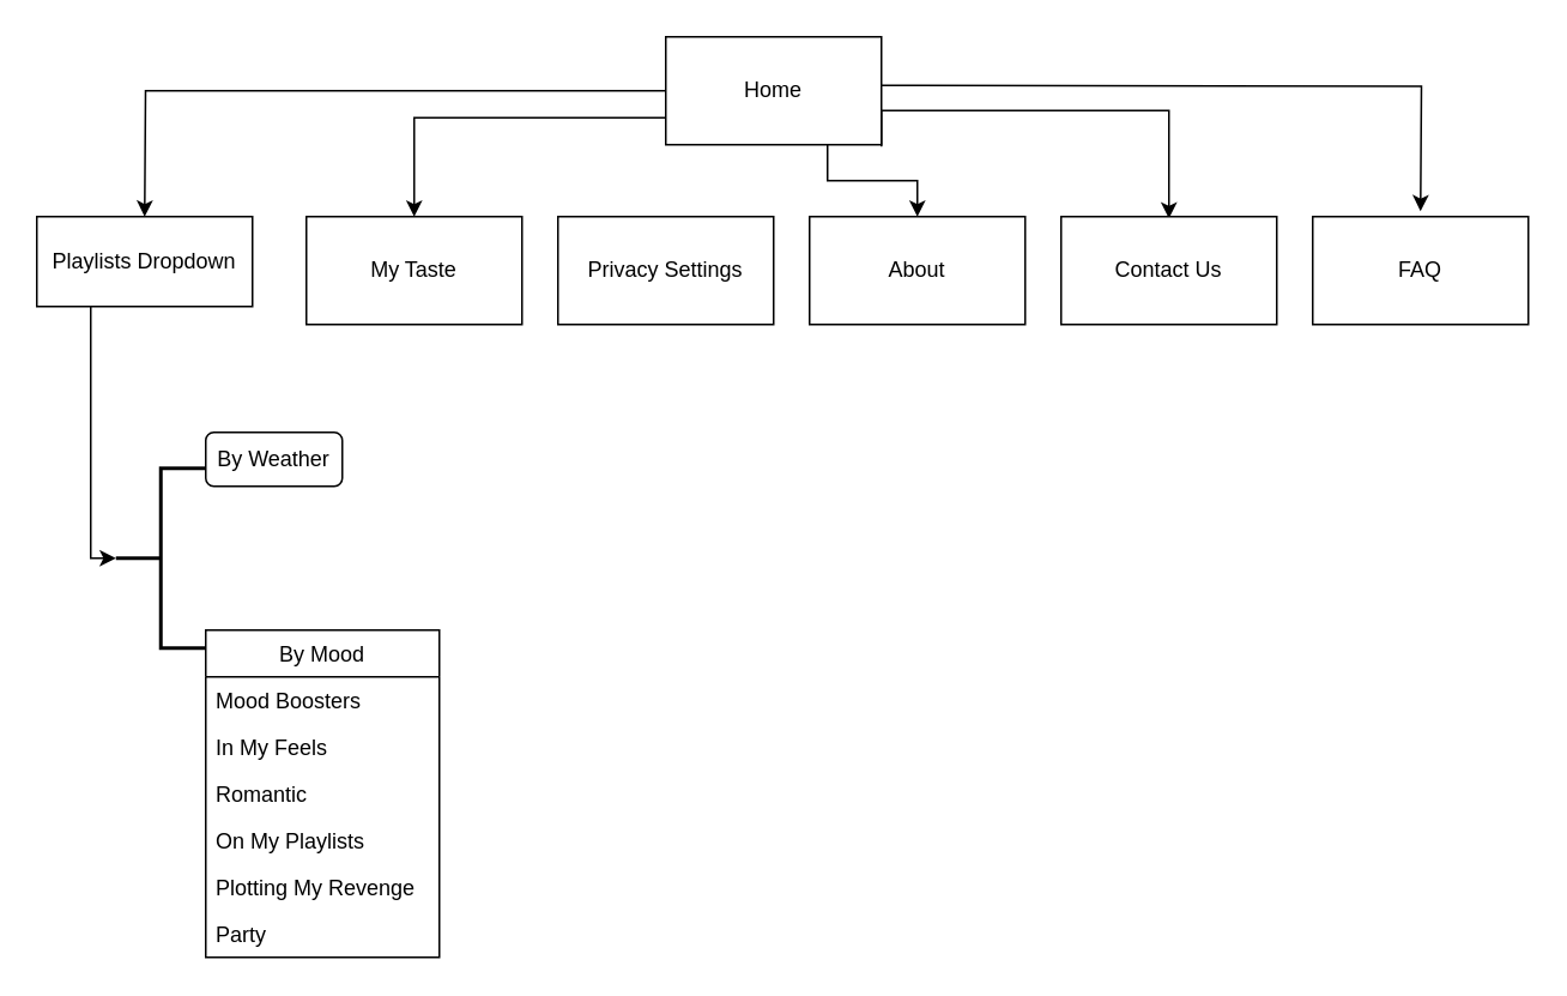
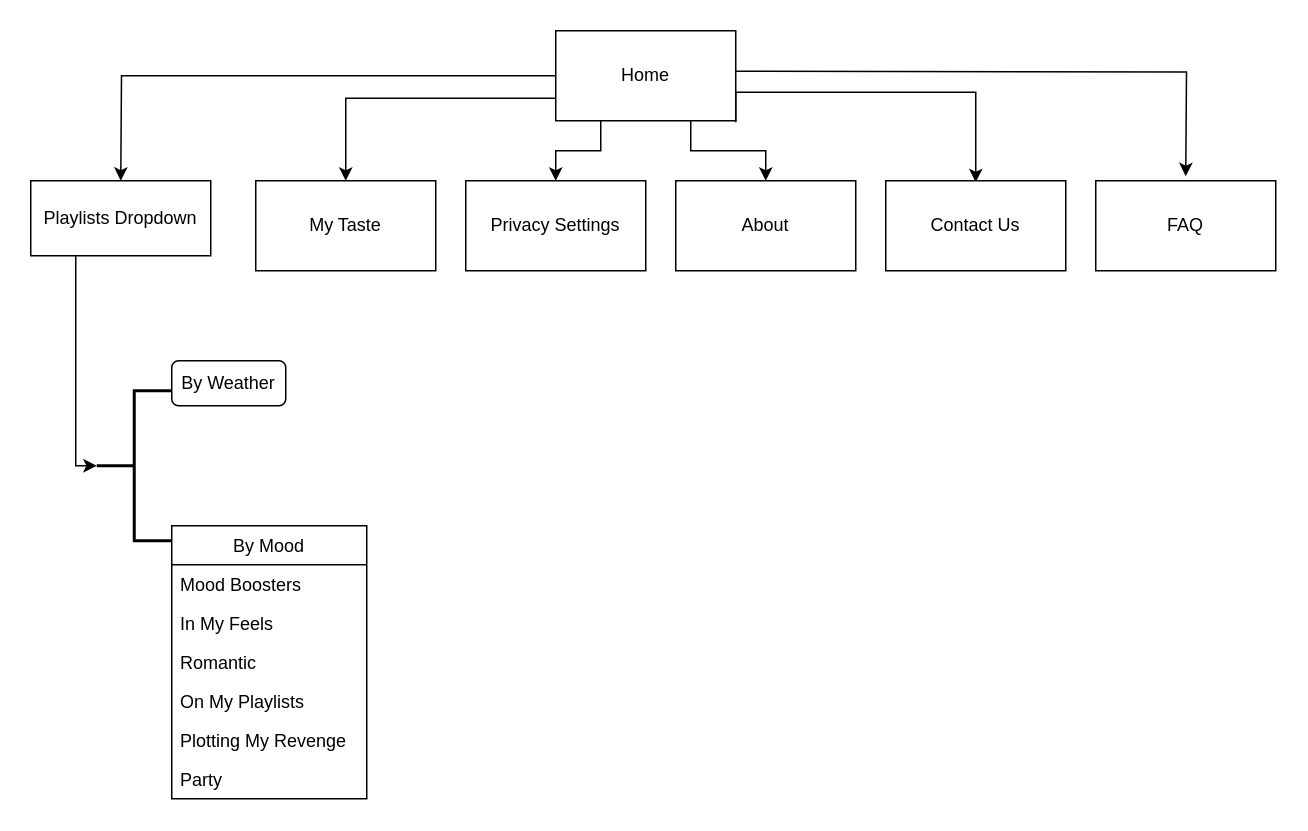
  <mxCell id="0" />
  <mxCell id="1" parent="0" />
  <mxCell id="2" style="edgeStyle=orthogonalEdgeStyle;rounded=0;orthogonalLoop=1;jettySize=auto;html=1;entryX=0.5;entryY=0;entryDx=0;entryDy=0;exitX=0.75;exitY=1;exitDx=0;exitDy=0;" edge="1" parent="1" source="8" target="9"><mxGeometry relative="1" as="geometry" /></mxCell>
+ <mxCell id="3" style="edgeStyle=orthogonalEdgeStyle;rounded=0;orthogonalLoop=1;jettySize=auto;html=1;exitX=0.25;exitY=1;exitDx=0;exitDy=0;entryX=0.5;entryY=0;entryDx=0;entryDy=0;" edge="1" parent="1" source="8" target="10"><mxGeometry relative="1" as="geometry" /></mxCell>
  <mxCell id="4" style="edgeStyle=orthogonalEdgeStyle;rounded=0;orthogonalLoop=1;jettySize=auto;html=1;entryX=0.5;entryY=0;entryDx=0;entryDy=0;" edge="1" parent="1" source="8"><mxGeometry relative="1" as="geometry"><mxPoint x="80" y="120" as="targetPoint" /></mxGeometry></mxCell>
  <mxCell id="5" style="edgeStyle=orthogonalEdgeStyle;rounded=0;orthogonalLoop=1;jettySize=auto;html=1;exitX=1;exitY=0.5;exitDx=0;exitDy=0;entryX=0.5;entryY=0;entryDx=0;entryDy=0;" edge="1" parent="1"><mxGeometry relative="1" as="geometry"><mxPoint x="490" y="47" as="sourcePoint" /><mxPoint x="790" y="117" as="targetPoint" /></mxGeometry></mxCell>
  <mxCell id="6" style="edgeStyle=orthogonalEdgeStyle;rounded=0;orthogonalLoop=1;jettySize=auto;html=1;exitX=1;exitY=1;exitDx=0;exitDy=0;" edge="1" parent="1"><mxGeometry relative="1" as="geometry"><mxPoint x="490" y="81" as="sourcePoint" /><mxPoint x="650" y="121" as="targetPoint" /><Array as="points"><mxPoint x="490" y="61" /><mxPoint x="650" y="61" /></Array></mxGeometry></mxCell>
  <mxCell id="7" style="edgeStyle=orthogonalEdgeStyle;rounded=0;orthogonalLoop=1;jettySize=auto;html=1;exitX=0;exitY=0.75;exitDx=0;exitDy=0;entryX=0.5;entryY=0;entryDx=0;entryDy=0;" edge="1" parent="1" source="8" target="14"><mxGeometry relative="1" as="geometry" /></mxCell>
  <mxCell id="8" value="Home" style="rounded=0;whiteSpace=wrap;html=1;" vertex="1" parent="1"><mxGeometry x="370" y="20" width="120" height="60" as="geometry" /></mxCell>
  <mxCell id="9" value="About" style="rounded=0;whiteSpace=wrap;html=1;" vertex="1" parent="1"><mxGeometry x="450" y="120" width="120" height="60" as="geometry" /></mxCell>
  <mxCell id="10" value="Privacy Settings" style="rounded=0;whiteSpace=wrap;html=1;" vertex="1" parent="1"><mxGeometry x="310" y="120" width="120" height="60" as="geometry" /></mxCell>
  <mxCell id="11" value="Contact Us" style="rounded=0;whiteSpace=wrap;html=1;" vertex="1" parent="1"><mxGeometry x="590" y="120" width="120" height="60" as="geometry" /></mxCell>
  <mxCell id="12" value="FAQ" style="rounded=0;whiteSpace=wrap;html=1;" vertex="1" parent="1"><mxGeometry x="730" y="120" width="120" height="60" as="geometry" /></mxCell>
  <mxCell id="13" style="edgeStyle=orthogonalEdgeStyle;rounded=0;orthogonalLoop=1;jettySize=auto;html=1;exitX=0.5;exitY=1;exitDx=0;exitDy=0;" edge="1" parent="1" source="10" target="10"><mxGeometry relative="1" as="geometry" /></mxCell>
  <mxCell id="14" value="My Taste" style="rounded=0;whiteSpace=wrap;html=1;" vertex="1" parent="1"><mxGeometry x="170" y="120" width="120" height="60" as="geometry" /></mxCell>
  <mxCell id="15" style="edgeStyle=orthogonalEdgeStyle;rounded=0;orthogonalLoop=1;jettySize=auto;html=1;exitX=0.25;exitY=1;exitDx=0;exitDy=0;entryX=0;entryY=0.5;entryDx=0;entryDy=0;entryPerimeter=0;" edge="1" parent="1" source="16" target="17"><mxGeometry relative="1" as="geometry"><Array as="points"><mxPoint x="50" y="310" /></Array></mxGeometry></mxCell>
  <mxCell id="16" value="Playlists Dropdown" style="rounded=0;whiteSpace=wrap;html=1;" vertex="1" parent="1"><mxGeometry x="20" y="120" width="120" height="50" as="geometry" /></mxCell>
  <mxCell id="17" value="" style="strokeWidth=2;html=1;shape=mxgraph.flowchart.annotation_2;align=left;labelPosition=right;pointerEvents=1;" vertex="1" parent="1"><mxGeometry x="64" y="260" width="50" height="100" as="geometry" /></mxCell>
  <mxCell id="18" value="By Weather" style="whiteSpace=wrap;html=1;rounded=1;" vertex="1" parent="1"><mxGeometry x="114" y="240" width="76" height="30" as="geometry" /></mxCell>
  <mxCell id="19" value="By Mood" style="swimlane;fontStyle=0;childLayout=stackLayout;horizontal=1;startSize=26;fillColor=none;horizontalStack=0;resizeParent=1;resizeParentMax=0;resizeLast=0;collapsible=1;marginBottom=0;" vertex="1" parent="1"><mxGeometry x="114" y="350" width="130" height="182" as="geometry"><mxRectangle x="104" y="350" width="80" height="26" as="alternateBounds" /></mxGeometry></mxCell>
  <mxCell id="20" value="Mood Boosters" style="text;strokeColor=none;fillColor=none;align=left;verticalAlign=top;spacingLeft=4;spacingRight=4;overflow=hidden;rotatable=0;points=[[0,0.5],[1,0.5]];portConstraint=eastwest;" vertex="1" parent="19"><mxGeometry y="26" width="130" height="26" as="geometry" /></mxCell>
  <mxCell id="21" value="In My Feels" style="text;strokeColor=none;fillColor=none;align=left;verticalAlign=top;spacingLeft=4;spacingRight=4;overflow=hidden;rotatable=0;points=[[0,0.5],[1,0.5]];portConstraint=eastwest;" vertex="1" parent="19"><mxGeometry y="52" width="130" height="26" as="geometry" /></mxCell>
  <mxCell id="22" value="Romantic" style="text;strokeColor=none;fillColor=none;align=left;verticalAlign=top;spacingLeft=4;spacingRight=4;overflow=hidden;rotatable=0;points=[[0,0.5],[1,0.5]];portConstraint=eastwest;" vertex="1" parent="19"><mxGeometry y="78" width="130" height="26" as="geometry" /></mxCell>
  <mxCell id="23" value="On My Playlists" style="text;strokeColor=none;fillColor=none;align=left;verticalAlign=top;spacingLeft=4;spacingRight=4;overflow=hidden;rotatable=0;points=[[0,0.5],[1,0.5]];portConstraint=eastwest;" vertex="1" parent="19"><mxGeometry y="104" width="130" height="26" as="geometry" /></mxCell>
  <mxCell id="24" value="Plotting My Revenge" style="text;strokeColor=none;fillColor=none;align=left;verticalAlign=top;spacingLeft=4;spacingRight=4;overflow=hidden;rotatable=0;points=[[0,0.5],[1,0.5]];portConstraint=eastwest;" vertex="1" parent="19"><mxGeometry y="130" width="130" height="26" as="geometry" /></mxCell>
  <mxCell id="25" value="Party" style="text;strokeColor=none;fillColor=none;align=left;verticalAlign=top;spacingLeft=4;spacingRight=4;overflow=hidden;rotatable=0;points=[[0,0.5],[1,0.5]];portConstraint=eastwest;" vertex="1" parent="19"><mxGeometry y="156" width="130" height="26" as="geometry" /></mxCell>
